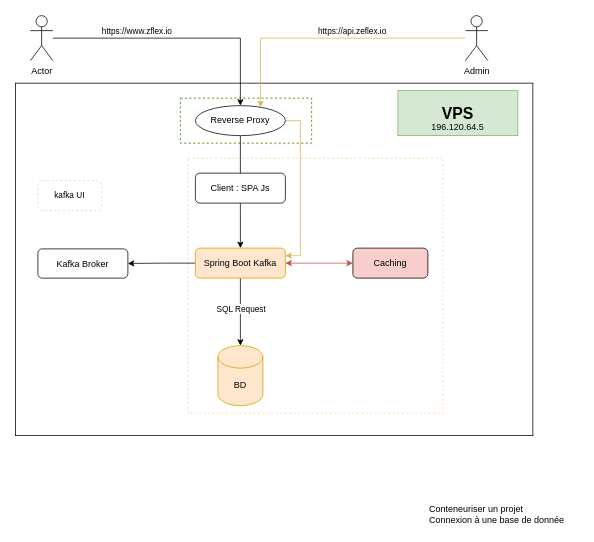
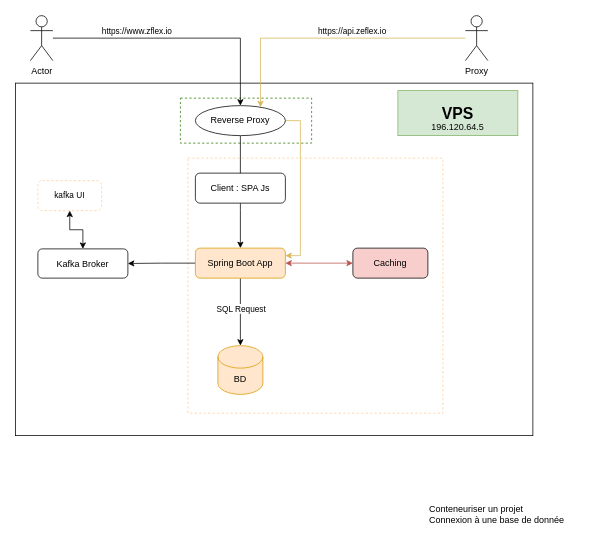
  <mxCell id="0" />
  <mxCell id="1" parent="0" />
  <mxCell id="2" value="" style="rounded=0;whiteSpace=wrap;html=1;align=center;" vertex="1" parent="1"><mxGeometry x="20" y="110" width="690" height="470" as="geometry" /></mxCell>
  <mxCell id="3" value="" style="rounded=0;whiteSpace=wrap;html=1;fontSize=11;align=center;fillColor=none;dashed=1;strokeColor=#FFCC99;" vertex="1" parent="1"><mxGeometry x="250" y="210" width="340" height="340" as="geometry" /></mxCell>
  <mxCell id="4" value="" style="rounded=0;whiteSpace=wrap;html=1;dashed=1;fontSize=11;strokeColor=#2D7600;fillColor=none;align=center;fontColor=#ffffff;" vertex="1" parent="1"><mxGeometry x="240" y="130" width="175" height="60" as="geometry" /></mxCell>
  <mxCell id="5" style="edgeStyle=orthogonalEdgeStyle;rounded=0;orthogonalLoop=1;jettySize=auto;html=1;" edge="1" parent="1" source="7" target="12"><mxGeometry relative="1" as="geometry"><Array as="points"><mxPoint x="320" y="280" /><mxPoint x="320" y="280" /></Array></mxGeometry></mxCell>
  <mxCell id="6" style="edgeStyle=orthogonalEdgeStyle;rounded=0;orthogonalLoop=1;jettySize=auto;html=1;entryX=1;entryY=0.25;entryDx=0;entryDy=0;fontSize=12;fillColor=#fff2cc;strokeColor=#d6b656;" edge="1" parent="1" source="7" target="12"><mxGeometry relative="1" as="geometry"><Array as="points"><mxPoint x="400" y="160" /><mxPoint x="400" y="340" /></Array></mxGeometry></mxCell>
  <mxCell id="7" value="Reverse Proxy" style="ellipse;whiteSpace=wrap;html=1;" vertex="1" parent="1"><mxGeometry x="260" y="140" width="120" height="40" as="geometry" /></mxCell>
  <mxCell id="8" style="edgeStyle=orthogonalEdgeStyle;rounded=0;orthogonalLoop=1;jettySize=auto;html=1;" edge="1" parent="1" source="12" target="14"><mxGeometry relative="1" as="geometry"><Array as="points"><mxPoint x="320" y="494" /></Array></mxGeometry></mxCell>
  <mxCell id="9" value="SQL Request" style="edgeLabel;html=1;align=center;verticalAlign=middle;resizable=0;points=[];" vertex="1" connectable="0" parent="8"><mxGeometry x="-0.226" relative="1" as="geometry"><mxPoint y="5" as="offset" /></mxGeometry></mxCell>
  <mxCell id="10" style="edgeStyle=orthogonalEdgeStyle;rounded=0;orthogonalLoop=1;jettySize=auto;html=1;startArrow=classic;startFill=1;fillColor=#f8cecc;strokeColor=#b85450;" edge="1" parent="1" source="12" target="13"><mxGeometry relative="1" as="geometry" /></mxCell>
  <mxCell id="11" style="edgeStyle=orthogonalEdgeStyle;rounded=0;orthogonalLoop=1;jettySize=auto;html=1;entryX=1;entryY=0.5;entryDx=0;entryDy=0;" edge="1" parent="1" source="12" target="15"><mxGeometry relative="1" as="geometry" /></mxCell>
- <mxCell id="12" value="Spring Boot Kafka" style="rounded=1;whiteSpace=wrap;html=1;fillColor=#ffe6cc;strokeColor=#d79b00;" vertex="1" parent="1"><mxGeometry x="260" y="330" width="120" height="40" as="geometry" /></mxCell>
+ <mxCell id="12" value="Spring Boot App" style="rounded=1;whiteSpace=wrap;html=1;fillColor=#ffe6cc;strokeColor=#d79b00;" vertex="1" parent="1"><mxGeometry x="260" y="330" width="120" height="40" as="geometry" /></mxCell>
  <mxCell id="13" value="Caching" style="rounded=1;whiteSpace=wrap;html=1;fillColor=#f8cecc;" vertex="1" parent="1"><mxGeometry x="470" y="330" width="100" height="40" as="geometry" /></mxCell>
- <mxCell id="14" value="BD" style="shape=cylinder3;whiteSpace=wrap;html=1;boundedLbl=1;backgroundOutline=1;size=15;fillColor=#ffe6cc;strokeColor=#d79b00;" vertex="1" parent="1"><mxGeometry x="290" y="460" width="60" height="80" as="geometry" /></mxCell>
+ <mxCell id="14" value="BD" style="shape=cylinder3;whiteSpace=wrap;html=1;boundedLbl=1;backgroundOutline=1;size=15;fillColor=#ffe6cc;strokeColor=#d79b00;" vertex="1" parent="1"><mxGeometry x="290" y="460" width="60" height="65" as="geometry" /></mxCell>
  <mxCell id="15" value="Kafka Broker" style="rounded=1;whiteSpace=wrap;html=1;" vertex="1" parent="1"><mxGeometry x="50" y="331" width="120" height="39" as="geometry" /></mxCell>
  <mxCell id="16" style="edgeStyle=orthogonalEdgeStyle;rounded=0;orthogonalLoop=1;jettySize=auto;html=1;entryX=0.5;entryY=0;entryDx=0;entryDy=0;" edge="1" parent="1" source="18" target="7"><mxGeometry relative="1" as="geometry" /></mxCell>
  <mxCell id="17" value="https://www.zflex.io" style="edgeLabel;html=1;align=center;verticalAlign=middle;resizable=0;points=[];" vertex="1" connectable="0" parent="16"><mxGeometry x="-0.245" relative="1" as="geometry"><mxPoint x="-17" y="-10" as="offset" /></mxGeometry></mxCell>
  <mxCell id="18" value="Actor" style="shape=umlActor;verticalLabelPosition=bottom;verticalAlign=top;html=1;outlineConnect=0;" vertex="1" parent="1"><mxGeometry x="40" y="20" width="30" height="60" as="geometry" /></mxCell>
  <mxCell id="19" value="Conteneuriser un projet&lt;br&gt;&lt;div style=&quot;&quot;&gt;&lt;span&gt;Connexion à une base de donnée&lt;/span&gt;&lt;/div&gt;" style="text;html=1;strokeColor=none;fillColor=none;align=left;verticalAlign=middle;whiteSpace=wrap;rounded=0;" vertex="1" parent="1"><mxGeometry x="570" y="670" width="200" height="30" as="geometry" /></mxCell>
  <mxCell id="20" value="Client : SPA Js" style="rounded=1;whiteSpace=wrap;html=1;align=center;" vertex="1" parent="1"><mxGeometry x="260" y="230" width="120" height="40" as="geometry" /></mxCell>
  <mxCell id="21" style="edgeStyle=orthogonalEdgeStyle;rounded=0;orthogonalLoop=1;jettySize=auto;html=1;entryX=0.75;entryY=0;entryDx=0;entryDy=0;fontSize=12;fillColor=#fff2cc;strokeColor=#d6b656;" edge="1" parent="1" source="23" target="7"><mxGeometry relative="1" as="geometry" /></mxCell>
  <mxCell id="22" value="https://api.zeflex.io" style="edgeLabel;html=1;align=center;verticalAlign=middle;resizable=0;points=[];fontSize=11;" vertex="1" connectable="0" parent="21"><mxGeometry x="-0.161" y="-1" relative="1" as="geometry"><mxPoint x="1" y="-9" as="offset" /></mxGeometry></mxCell>
- <mxCell id="23" value="Admin" style="shape=umlActor;verticalLabelPosition=bottom;verticalAlign=top;html=1;outlineConnect=0;fontSize=12;" vertex="1" parent="1"><mxGeometry x="620" y="20" width="30" height="60" as="geometry" /></mxCell>
+ <mxCell id="23" value="Proxy" style="shape=umlActor;verticalLabelPosition=bottom;verticalAlign=top;html=1;outlineConnect=0;fontSize=12;" vertex="1" parent="1"><mxGeometry x="620" y="20" width="30" height="60" as="geometry" /></mxCell>
  <mxCell id="24" value="" style="group" vertex="1" connectable="0" parent="1"><mxGeometry x="530" y="120" width="160" height="60" as="geometry" /></mxCell>
  <mxCell id="25" value="VPS" style="text;html=1;strokeColor=#82b366;fillColor=#d5e8d4;align=center;verticalAlign=middle;whiteSpace=wrap;rounded=0;fontStyle=1;fontSize=21;" vertex="1" parent="24"><mxGeometry width="160" height="60" as="geometry" /></mxCell>
  <mxCell id="26" value="&lt;font style=&quot;font-size: 12px&quot;&gt;196.120.64.5&lt;/font&gt;" style="text;html=1;strokeColor=none;fillColor=none;align=center;verticalAlign=middle;whiteSpace=wrap;rounded=0;fontSize=21;" vertex="1" parent="24"><mxGeometry y="30" width="160" height="30" as="geometry" /></mxCell>
+ <mxCell id="27" style="edgeStyle=orthogonalEdgeStyle;rounded=0;orthogonalLoop=1;jettySize=auto;html=1;fontSize=11;startArrow=classic;startFill=1;" edge="1" parent="1" source="28" target="15"><mxGeometry relative="1" as="geometry" /></mxCell>
  <mxCell id="28" value="kafka UI" style="rounded=1;whiteSpace=wrap;html=1;dashed=1;fontSize=11;strokeColor=#FFCC99;fillColor=none;align=center;" vertex="1" parent="1"><mxGeometry x="50" y="240" width="85" height="40" as="geometry" /></mxCell>
